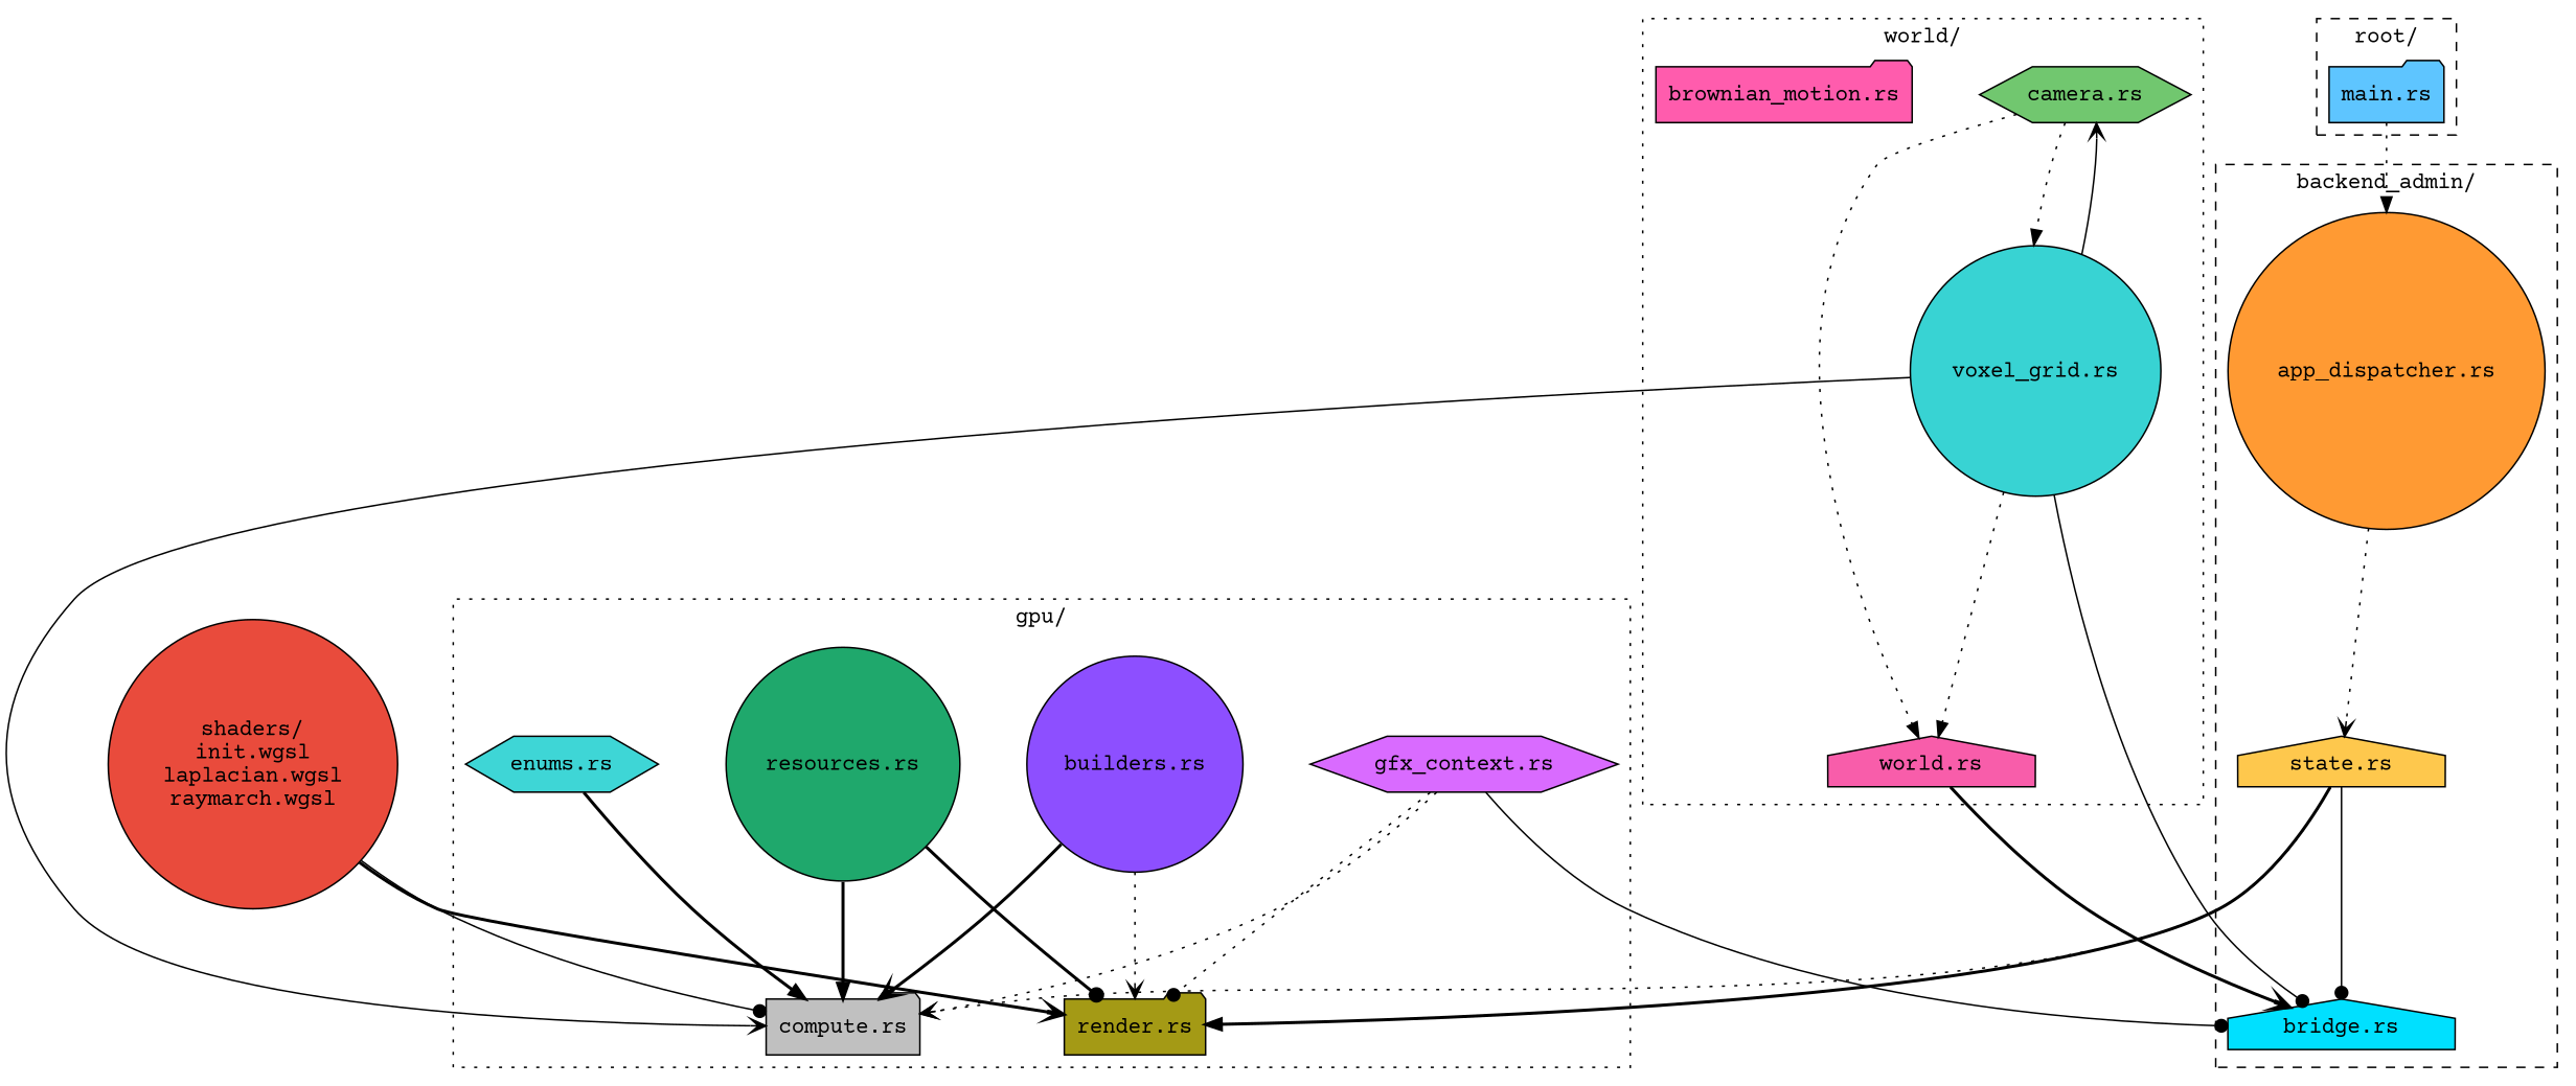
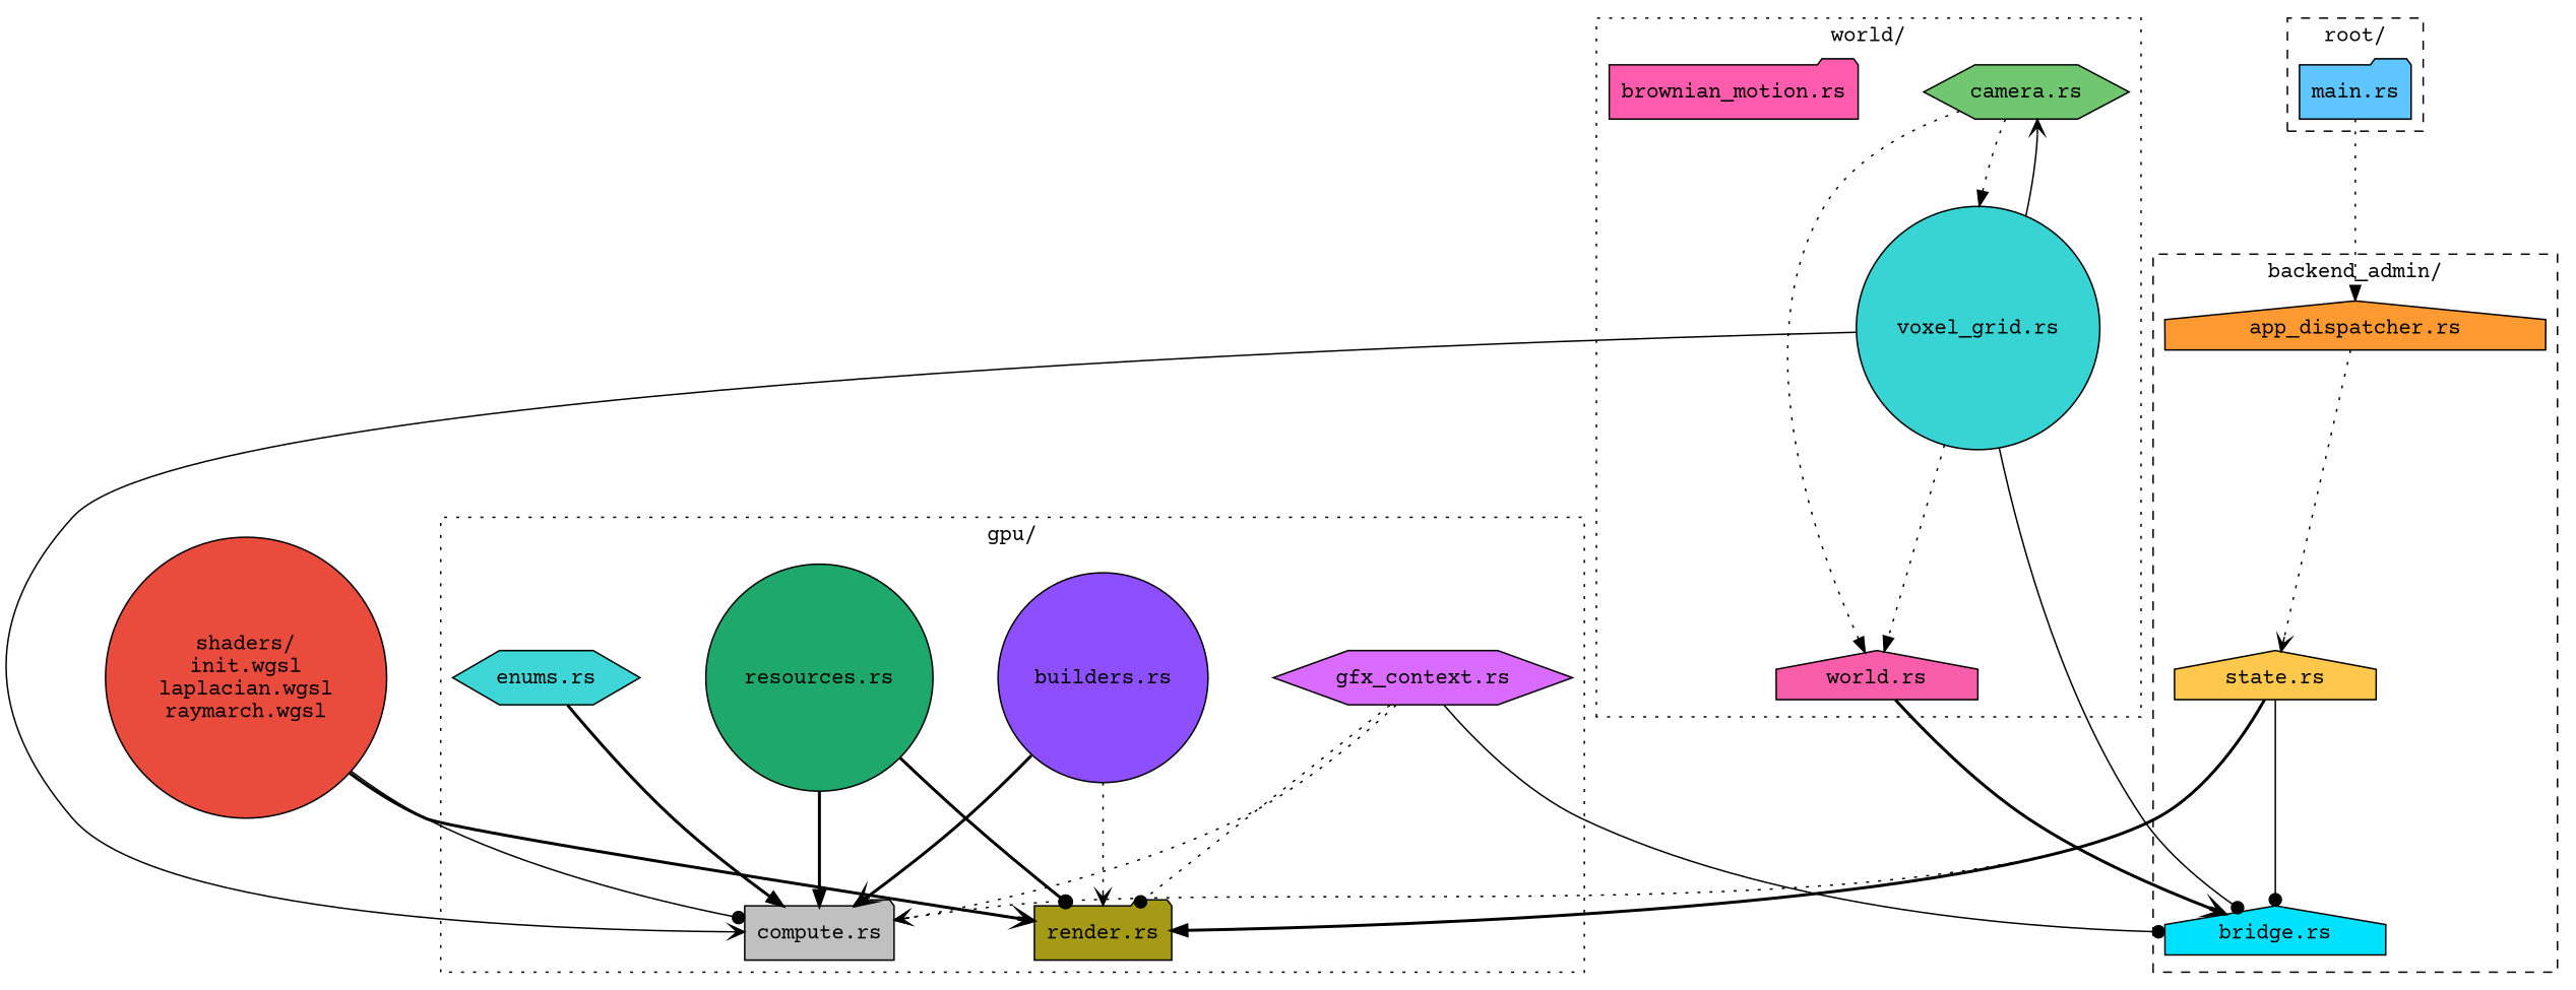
  digraph {
    compound=true
    fontname="Courier Prime"
    nodesep=0.6
    rankdir=TB
    ranksep=0.8
    splines=true
    node [fontname="Courier Prime" shape=folder style=filled]
    edge [arrowhead=vee fontname="Courier Prime" style=dotted]
    n1 [fillcolor="#5EC5FF" label="main.rs"]
-   n2 [fillcolor="#FF9A33" label="app_dispatcher.rs" shape=circle]
+   n2 [fillcolor="#FF9A33" label="app_dispatcher.rs" shape=house]
    n3 [fillcolor="#FEC84D" label="state.rs" shape=house]
    n4 [fillcolor="#00E0FF" label="bridge.rs" shape=house]
    n5 [fillcolor="#D96BFF" label="gfx_context.rs" shape=hexagon]
    n6 [fillcolor="#8D4FFF" label="builders.rs" shape=circle]
    n7 [fillcolor="#1FA86C" label="resources.rs" shape=circle]
    n8 [fillcolor="#A49A15" label="render.rs"]
    n9 [fillcolor="#C0C0C0" label="compute.rs"]
    n10 [fillcolor="#3ED6D6" label="enums.rs" shape=hexagon]
    n11 [fillcolor="#F85DAA" label="world.rs" shape=house]
    n12 [fillcolor="#71C76F" label="camera.rs" shape=hexagon]
    n13 [fillcolor="#38D3D3" label="voxel_grid.rs" shape=circle]
    n14 [fillcolor="#FF5CAD" label="brownian_motion.rs"]
    n15 [fillcolor="#E94B3C" label="shaders/\ninit.wgsl\nlaplacian.wgsl\nraymarch.wgsl" shape=circle]
    subgraph cluster_1 {
      label="root/"
      style=dashed
      n1
    }
    subgraph cluster_2 {
      label="backend_admin/"
      rank=same
      style=dashed
      n2
      n3
      n4
    }
    subgraph cluster_3 {
      label="gpu/"
      rank=same
      style=dotted
      n5
      n6
      n7
      n8
      n9
      n10
    }
    subgraph cluster_4 {
      label="world/"
      rank=same
      style=dotted
      n11
      n12
      n13
      n14
    }
    n1 -> n2 [arrowhead=normal]
    n2 -> n3
    n3 -> n4 [arrowhead=dot style=solid]
    n3 -> n8 [arrowhead=normal style=bold]
    n3 -> n9
    n5 -> n4 [arrowhead=dot style=solid]
    n5 -> n8 [arrowhead=dot]
    n5 -> n9
    n6 -> n8
    n6 -> n9 [style=bold]
    n7 -> n8 [arrowhead=dot style=bold]
    n7 -> n9 [arrowhead=normal style=bold]
    n10 -> n9 [arrowhead=normal style=bold]
    n11 -> n4 [style=bold]
    n12 -> n11 [arrowhead=normal]
    n12 -> n13 [arrowhead=normal]
    n13 -> n4 [arrowhead=dot style=solid]
    n13 -> n9 [style=solid]
    n13 -> n11 [arrowhead=normal]
    n13 -> n12 [style=solid]
    n15 -> n8 [style=bold]
    n15 -> n9 [arrowhead=dot style=solid]
  }
